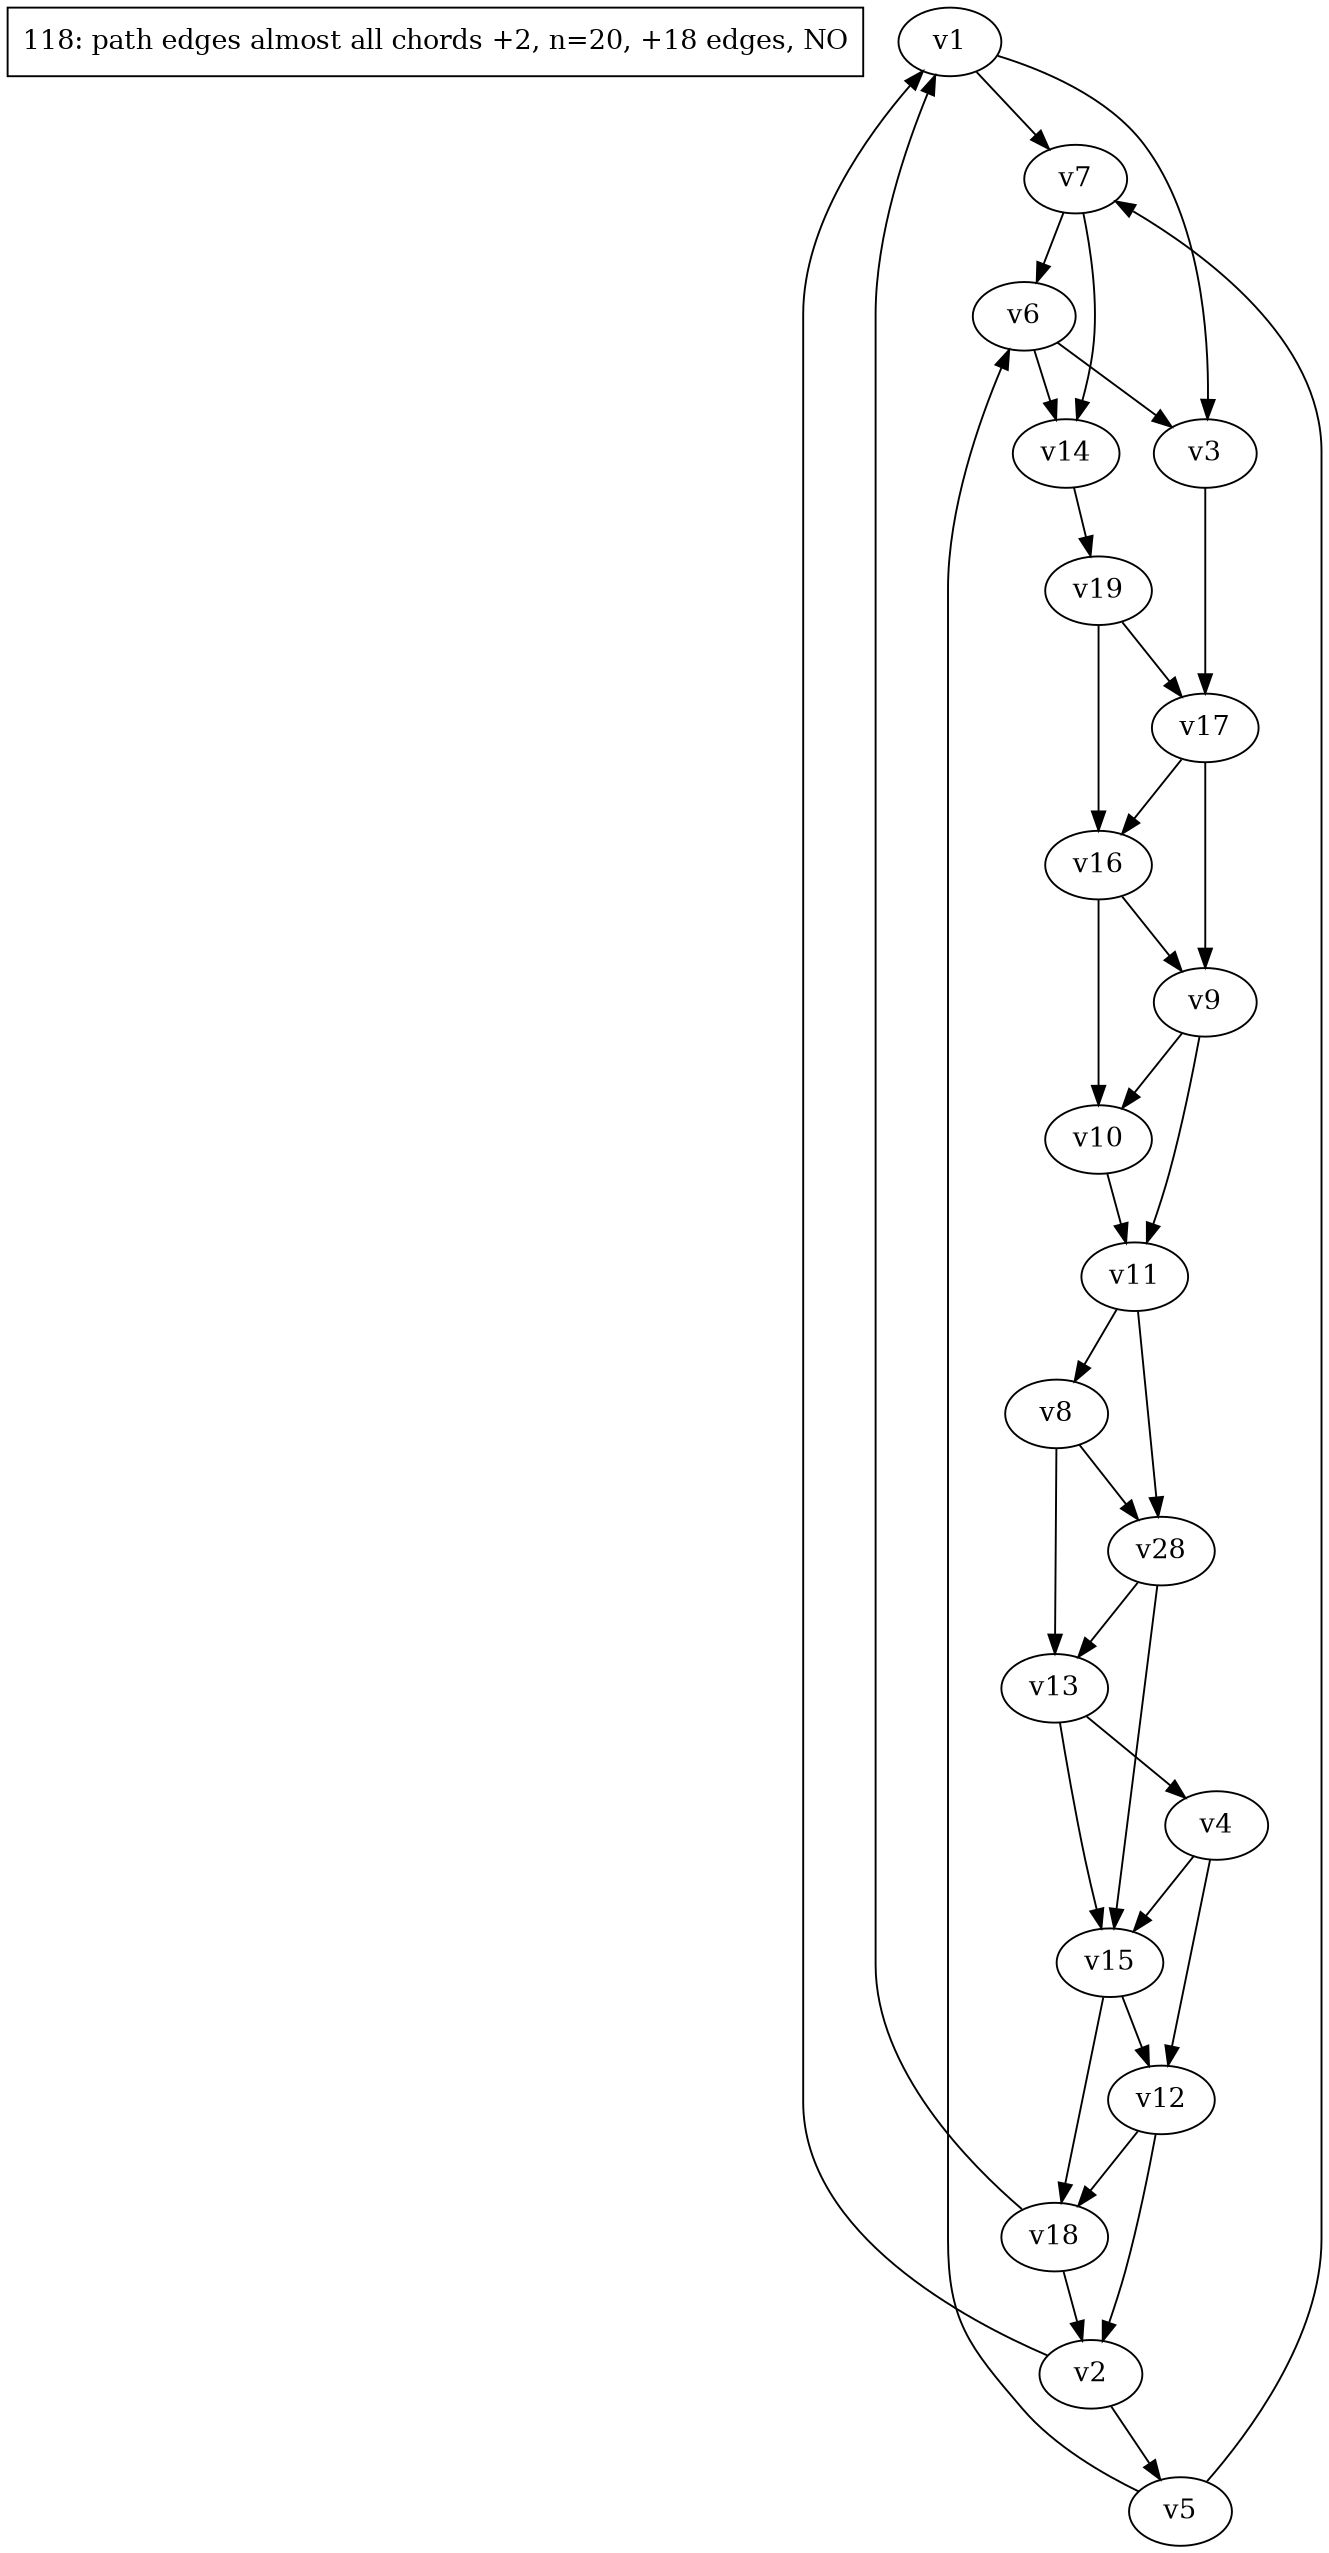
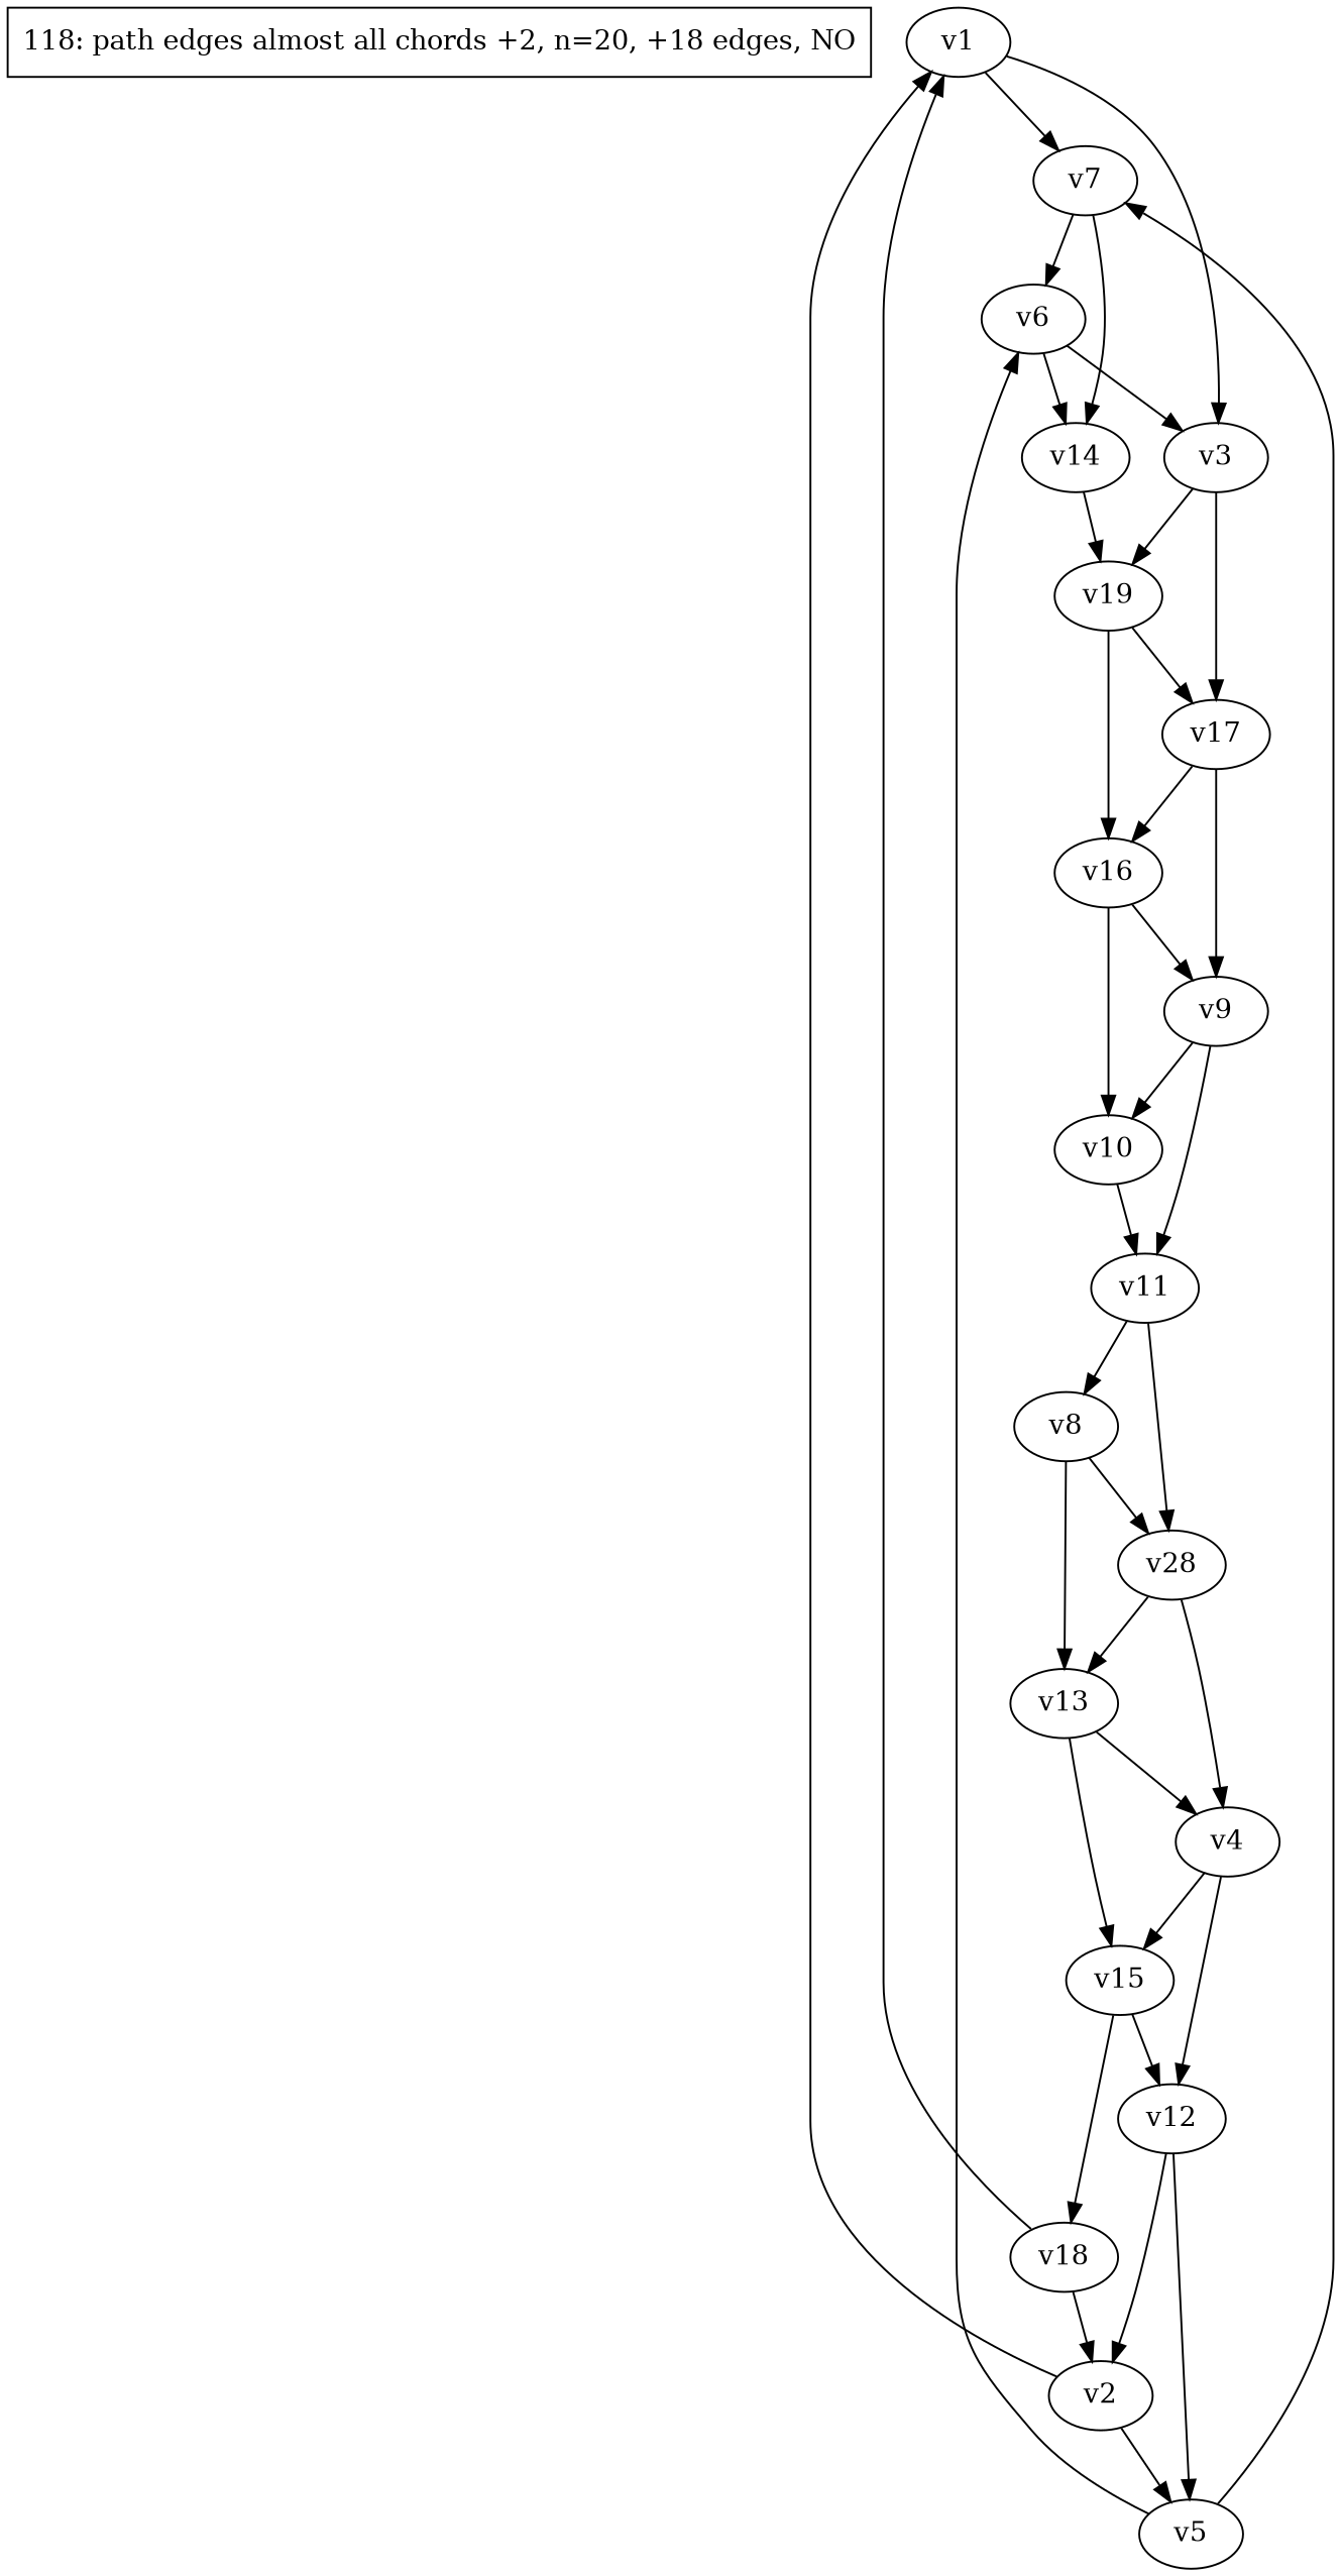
  digraph {
    n1 [label="118: path edges almost all chords +2, n=20, +18 edges, NO" shape=box]
    v1
    v7
    v3
    v5
    v6
    v14
    v2
    v17
    v19
    v9
    v16
    v4
    v12
    v15
    v18
    v8
    v13
    n19 [label=v28]
    v10
    v11
    v1 -> v7
    v1 -> v3
    v7 -> v6
    v7 -> v14
    v3 -> v17
+   v3 -> v19
    v5 -> v7
    v5 -> v6
    v6 -> v3
    v6 -> v14
    v14 -> v19
    v2 -> v1
    v2 -> v5
    v17 -> v9
    v17 -> v16
    v19 -> v17
    v19 -> v16
    v9 -> v10
    v9 -> v11
    v16 -> v9
    v16 -> v10
    v4 -> v12
    v4 -> v15
    v12 -> v2
-   v12 -> v18
+   v12 -> v5
    v15 -> v12
    v15 -> v18
    v18 -> v1
    v18 -> v2
    v8 -> v13
    v8 -> n19
    v13 -> v4
    v13 -> v15
-   n19 -> v15
+   n19 -> v4
    n19 -> v13
    v10 -> v11
    v11 -> v8
    v11 -> n19
  }
